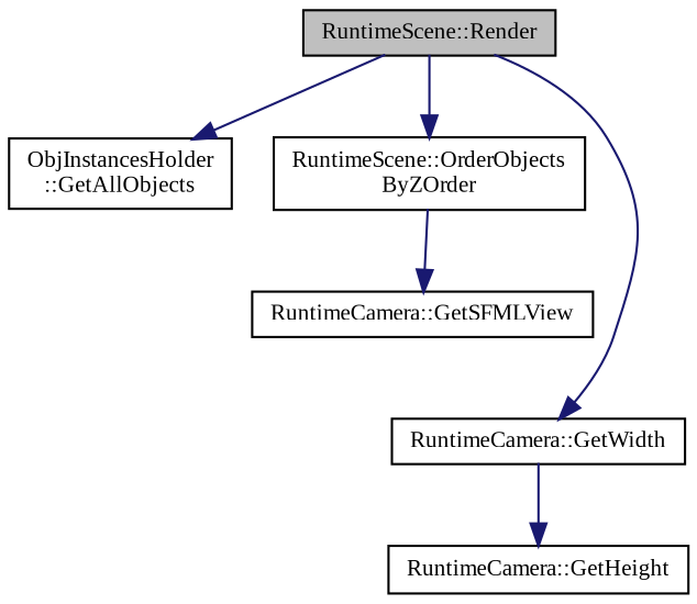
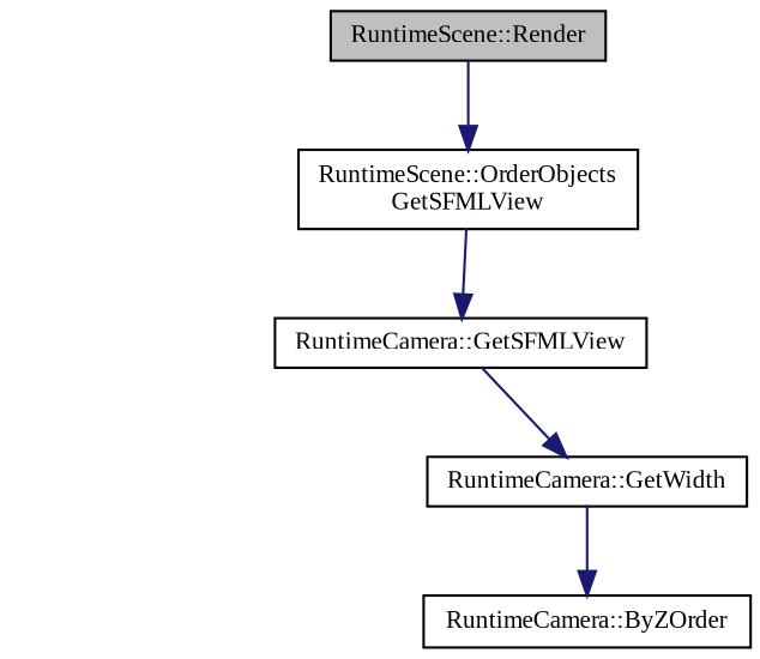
  digraph {
    fontname="Liberation Serif"
    rankdir=TB
    node [color=black fillcolor=white fontname="Liberation Serif" fontsize=10 shape=record style=filled]
    edge [color=midnightblue fontname="Liberation Serif" fontsize=10 labelfontname=Helvetica labelfontsize=10 style=solid]
    n1 [fillcolor=grey75 fontcolor=black height=0.2 label="RuntimeScene::Render" width=0.4]
-   n2 [height=0.2 label="ObjInstancesHolder\l::GetAllObjects" width=0.4]
-   n3 [height=0.2 label="RuntimeScene::OrderObjects\lByZOrder" width=0.4]
+   n3 [height=0.2 label="RuntimeScene::OrderObjects\lGetSFMLView" width=0.4]
    n4 [height=0.2 label="RuntimeCamera::GetWidth" width=0.4]
    n5 [height=0.2 label="RuntimeCamera::GetSFMLView" width=0.4]
-   n6 [height=0.2 label="RuntimeCamera::GetHeight" width=0.4]
-   n1 -> n2
+   n6 [height=0.2 label="RuntimeCamera::ByZOrder" width=0.4]
    n1 -> n3
-   n1 -> n4
+   n5 -> n4
    n3 -> n5
    n4 -> n6
  }
